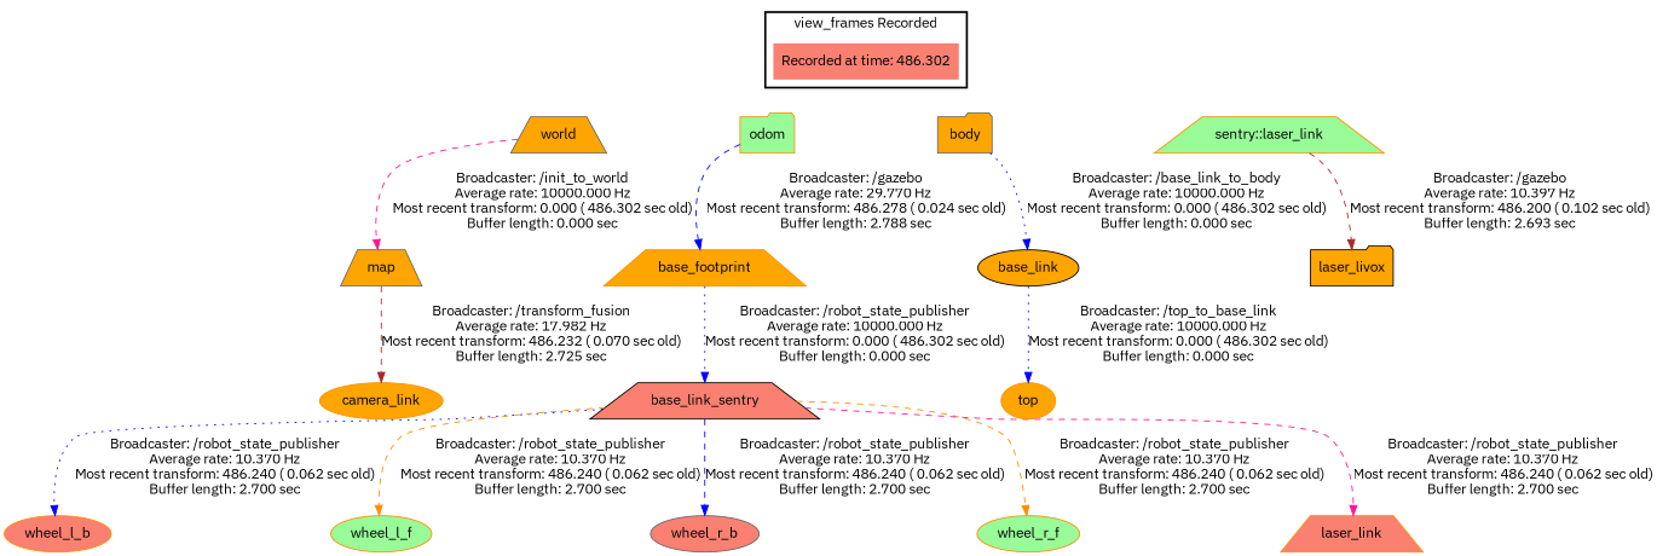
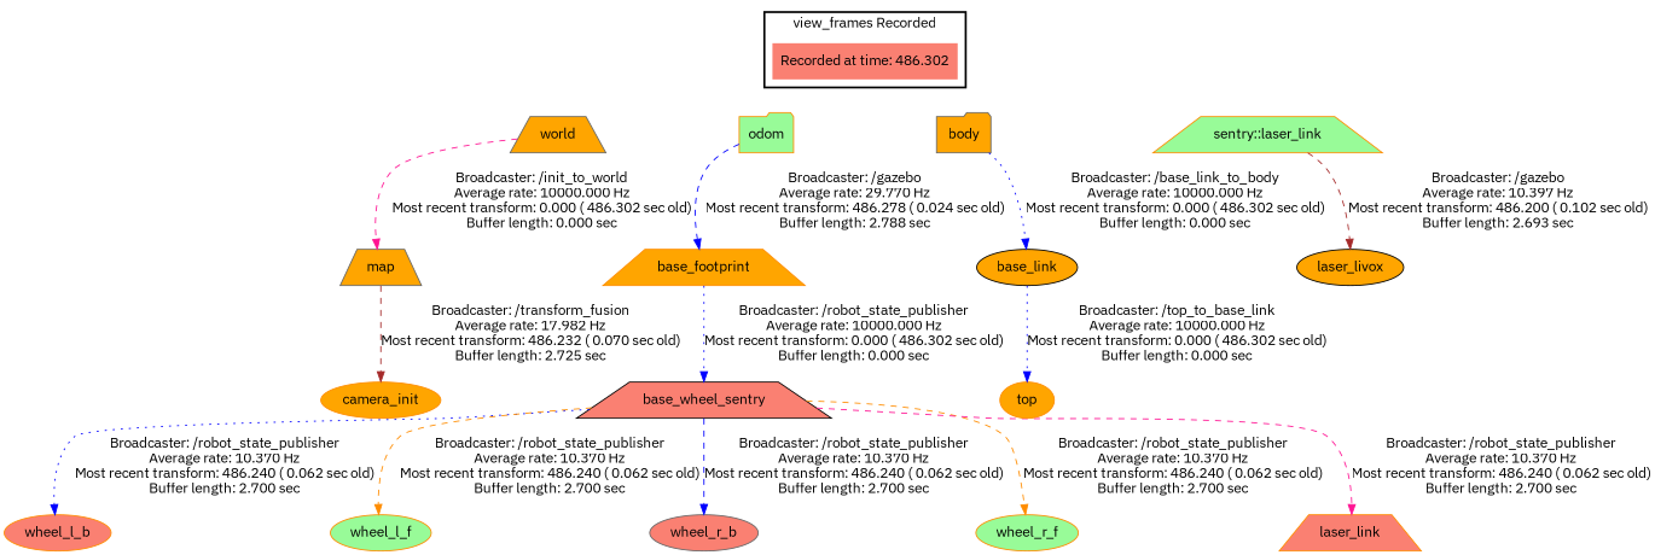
  digraph {
    fontname="IBM Plex Sans"
    node [color=darkorange fillcolor=orange fontname="IBM Plex Sans" shape=ellipse style=filled]
    edge [fontname="IBM Plex Sans" style=dashed color=blue]
    "Recorded at time: 486.302" [fillcolor=salmon shape=plaintext]
    world [color=gray40 shape=trapezium]
    odom [fillcolor=palegreen shape=folder]
    body [color=gray40 shape=folder]
    "sentry::laser_link" [fillcolor=palegreen shape=trapezium]
    map [color=gray40 shape=trapezium]
-   camera_init [label=camera_link]
+   camera_init
    base_footprint [shape=trapezium]
-   base_link_sentry [color=black fillcolor=salmon shape=trapezium]
+   base_link_sentry [color=black fillcolor=salmon shape=trapezium label=base_wheel_sentry]
    wheel_l_b [fillcolor=salmon]
    wheel_l_f [fillcolor=palegreen]
    wheel_r_b [color=gray40 fillcolor=salmon]
    wheel_r_f [fillcolor=palegreen]
    laser_link [fillcolor=salmon shape=trapezium]
    base_link [color=black]
    top
-   laser_livox [color=black shape=folder]
+   laser_livox [color=black]
    subgraph cluster_1 {
      color=black
      label="view_frames Recorded"
      style=bold
      "Recorded at time: 486.302"
    }
    "Recorded at time: 486.302" -> world [style=invis color=""]
    "Recorded at time: 486.302" -> odom [style=invis color=""]
    "Recorded at time: 486.302" -> body [style=invis color=""]
    "Recorded at time: 486.302" -> "sentry::laser_link" [style=invis color=""]
    world -> map [color=deeppink label="Broadcaster: /init_to_world\nAverage rate: 10000.000 Hz\nMost recent transform: 0.000 ( 486.302 sec old)\nBuffer length: 0.000 sec\n"]
    odom -> base_footprint [label="Broadcaster: /gazebo\nAverage rate: 29.770 Hz\nMost recent transform: 486.278 ( 0.024 sec old)\nBuffer length: 2.788 sec\n"]
    body -> base_link [label="Broadcaster: /base_link_to_body\nAverage rate: 10000.000 Hz\nMost recent transform: 0.000 ( 486.302 sec old)\nBuffer length: 0.000 sec\n" style=dotted]
    "sentry::laser_link" -> laser_livox [color=brown label="Broadcaster: /gazebo\nAverage rate: 10.397 Hz\nMost recent transform: 486.200 ( 0.102 sec old)\nBuffer length: 2.693 sec\n"]
    map -> camera_init [color=brown label="Broadcaster: /transform_fusion\nAverage rate: 17.982 Hz\nMost recent transform: 486.232 ( 0.070 sec old)\nBuffer length: 2.725 sec\n"]
    base_footprint -> base_link_sentry [label="Broadcaster: /robot_state_publisher\nAverage rate: 10000.000 Hz\nMost recent transform: 0.000 ( 486.302 sec old)\nBuffer length: 0.000 sec\n" style=dotted]
    base_link_sentry -> wheel_l_b [label="Broadcaster: /robot_state_publisher\nAverage rate: 10.370 Hz\nMost recent transform: 486.240 ( 0.062 sec old)\nBuffer length: 2.700 sec\n" style=dotted]
    base_link_sentry -> wheel_l_f [color=darkorange label="Broadcaster: /robot_state_publisher\nAverage rate: 10.370 Hz\nMost recent transform: 486.240 ( 0.062 sec old)\nBuffer length: 2.700 sec\n"]
    base_link_sentry -> wheel_r_b [label="Broadcaster: /robot_state_publisher\nAverage rate: 10.370 Hz\nMost recent transform: 486.240 ( 0.062 sec old)\nBuffer length: 2.700 sec\n"]
    base_link_sentry -> wheel_r_f [color=darkorange label="Broadcaster: /robot_state_publisher\nAverage rate: 10.370 Hz\nMost recent transform: 486.240 ( 0.062 sec old)\nBuffer length: 2.700 sec\n"]
    base_link_sentry -> laser_link [color=deeppink label="Broadcaster: /robot_state_publisher\nAverage rate: 10.370 Hz\nMost recent transform: 486.240 ( 0.062 sec old)\nBuffer length: 2.700 sec\n"]
    base_link -> top [label="Broadcaster: /top_to_base_link\nAverage rate: 10000.000 Hz\nMost recent transform: 0.000 ( 486.302 sec old)\nBuffer length: 0.000 sec\n" style=dotted]
  }
